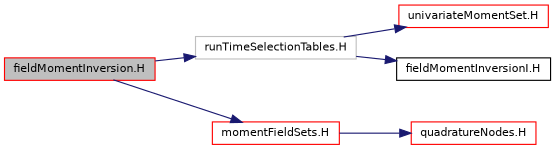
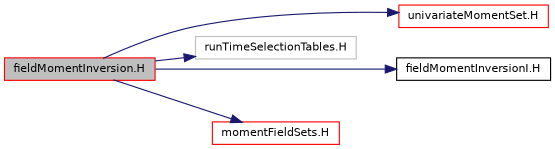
  digraph {
    rankdir=LR
    node [color=red fontname=Helvetica fontsize=10 shape=record]
    edge [color=midnightblue fontname=Helvetica fontsize=10 labelfontname=Helvetica labelfontsize=10 style=solid]
    n1 [fillcolor=grey75 fontcolor=black height=0.2 label="fieldMomentInversion.H" style=filled width=0.4]
    n2 [color=grey75 height=0.2 label="runTimeSelectionTables.H" width=0.4]
    n3 [height=0.2 label="univariateMomentSet.H" width=0.4]
    n4 [height=0.2 label="momentFieldSets.H" width=0.4]
    n5 [color=black height=0.2 label="fieldMomentInversionI.H" width=0.4]
-   n6 [height=0.2 label="quadratureNodes.H" width=0.4]
    n1 -> n2
-   n2 -> n3
+   n1 -> n3
    n1 -> n4
-   n2 -> n5
-   n4 -> n6
+   n1 -> n5
  }
